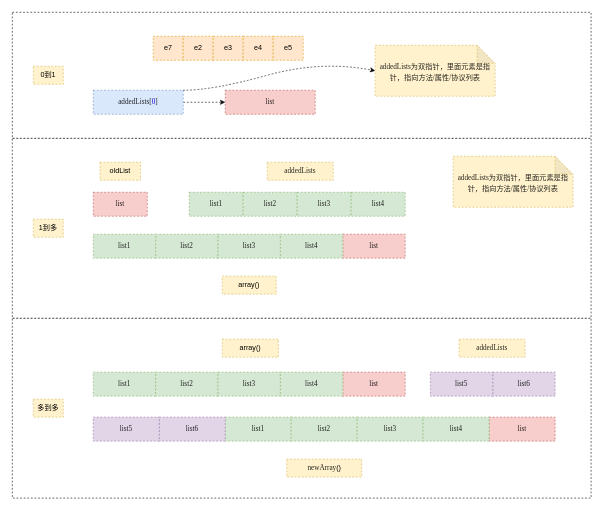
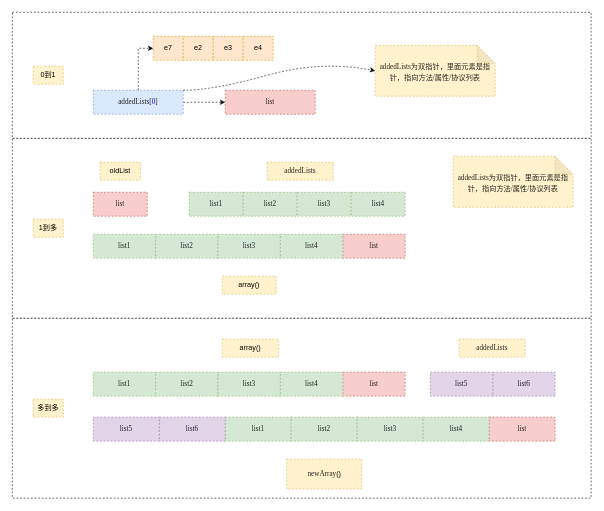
  <mxCell id="0" />
  <mxCell id="1" parent="0" />
  <mxCell id="2" value="" style="rounded=0;whiteSpace=wrap;html=1;dashed=1;labelBackgroundColor=none;" vertex="1" parent="1"><mxGeometry x="20" y="530" width="965" height="300" as="geometry" /></mxCell>
  <mxCell id="3" value="" style="rounded=0;whiteSpace=wrap;html=1;dashed=1;labelBackgroundColor=none;" vertex="1" parent="1"><mxGeometry x="20" y="230" width="965" height="300" as="geometry" /></mxCell>
  <mxCell id="4" value="" style="rounded=0;whiteSpace=wrap;html=1;dashed=1;labelBackgroundColor=none;" vertex="1" parent="1"><mxGeometry x="20" y="20" width="965" height="210" as="geometry" /></mxCell>
+ <mxCell id="5" style="edgeStyle=orthogonalEdgeStyle;rounded=0;orthogonalLoop=1;jettySize=auto;html=1;exitX=0.5;exitY=0;exitDx=0;exitDy=0;entryX=0;entryY=0.5;entryDx=0;entryDy=0;dashed=1;" edge="1" parent="1" source="7" target="24"><mxGeometry relative="1" as="geometry" /></mxCell>
  <mxCell id="6" style="edgeStyle=orthogonalEdgeStyle;rounded=0;orthogonalLoop=1;jettySize=auto;html=1;exitX=1;exitY=0.5;exitDx=0;exitDy=0;entryX=0;entryY=0.5;entryDx=0;entryDy=0;dashed=1;" edge="1" parent="1" source="7" target="9"><mxGeometry relative="1" as="geometry" /></mxCell>
  <mxCell id="7" value="&lt;p style=&quot;margin: 0px; font-stretch: normal; line-height: normal; font-family: menlo; color: rgba(0, 0, 0, 0.85);&quot;&gt;addedLists[&lt;span style=&quot;color: #1c00cf&quot;&gt;0&lt;/span&gt;]&lt;/p&gt;" style="rounded=0;whiteSpace=wrap;html=1;fillColor=#dae8fc;strokeColor=#6c8ebf;labelBackgroundColor=none;dashed=1;" vertex="1" parent="1"><mxGeometry x="155" y="150" width="150" height="40" as="geometry" /></mxCell>
  <mxCell id="8" value="0到1" style="text;html=1;strokeColor=#d6b656;fillColor=#fff2cc;align=center;verticalAlign=middle;whiteSpace=wrap;rounded=0;dashed=1;" vertex="1" parent="1"><mxGeometry x="55" y="110" width="50" height="30" as="geometry" /></mxCell>
  <mxCell id="9" value="&lt;p style=&quot;margin: 0px ; font-stretch: normal ; line-height: normal ; font-family: &amp;#34;menlo&amp;#34; ; color: rgba(0 , 0 , 0 , 0.85)&quot;&gt;list&lt;/p&gt;" style="rounded=0;whiteSpace=wrap;html=1;fillColor=#f8cecc;strokeColor=#b85450;labelBackgroundColor=none;dashed=1;" vertex="1" parent="1"><mxGeometry x="375" y="150" width="150" height="40" as="geometry" /></mxCell>
  <mxCell id="10" value="1到多" style="text;html=1;strokeColor=#d6b656;fillColor=#fff2cc;align=center;verticalAlign=middle;whiteSpace=wrap;rounded=0;dashed=1;" vertex="1" parent="1"><mxGeometry x="55" y="365" width="50" height="30" as="geometry" /></mxCell>
  <mxCell id="11" value="&lt;p style=&quot;margin: 0px ; font-stretch: normal ; line-height: normal ; font-family: &amp;#34;menlo&amp;#34; ; color: rgba(0 , 0 , 0 , 0.85)&quot;&gt;list&lt;/p&gt;" style="rounded=0;whiteSpace=wrap;html=1;fillColor=#f8cecc;strokeColor=#b85450;labelBackgroundColor=none;dashed=1;" vertex="1" parent="1"><mxGeometry x="155" y="320" width="90" height="40" as="geometry" /></mxCell>
  <mxCell id="12" value="oldList" style="text;html=1;strokeColor=#d6b656;fillColor=#fff2cc;align=center;verticalAlign=middle;whiteSpace=wrap;rounded=0;dashed=1;" vertex="1" parent="1"><mxGeometry x="166.25" y="270" width="67.5" height="30" as="geometry" /></mxCell>
  <mxCell id="13" value="&lt;p style=&quot;margin: 0px; font-stretch: normal; line-height: normal; font-family: menlo; color: rgba(0, 0, 0, 0.85);&quot;&gt;addedLists&lt;/p&gt;" style="text;html=1;strokeColor=#d6b656;fillColor=#fff2cc;align=center;verticalAlign=middle;whiteSpace=wrap;rounded=0;dashed=1;labelBackgroundColor=none;" vertex="1" parent="1"><mxGeometry x="445" y="270" width="110" height="30" as="geometry" /></mxCell>
  <mxCell id="14" value="&lt;p style=&quot;margin: 0px ; font-stretch: normal ; line-height: normal ; font-family: &amp;#34;menlo&amp;#34; ; color: rgba(0 , 0 , 0 , 0.85)&quot;&gt;list1&lt;/p&gt;" style="rounded=0;whiteSpace=wrap;html=1;fillColor=#d5e8d4;strokeColor=#82b366;labelBackgroundColor=none;dashed=1;" vertex="1" parent="1"><mxGeometry x="315" y="320" width="90" height="40" as="geometry" /></mxCell>
  <mxCell id="15" value="&lt;p style=&quot;margin: 0px ; font-stretch: normal ; line-height: normal ; font-family: &amp;#34;menlo&amp;#34; ; color: rgba(0 , 0 , 0 , 0.85)&quot;&gt;list2&lt;/p&gt;" style="rounded=0;whiteSpace=wrap;html=1;fillColor=#d5e8d4;strokeColor=#82b366;labelBackgroundColor=none;dashed=1;" vertex="1" parent="1"><mxGeometry x="405" y="320" width="90" height="40" as="geometry" /></mxCell>
  <mxCell id="16" value="&lt;p style=&quot;margin: 0px ; font-stretch: normal ; line-height: normal ; font-family: &amp;#34;menlo&amp;#34; ; color: rgba(0 , 0 , 0 , 0.85)&quot;&gt;list3&lt;/p&gt;" style="rounded=0;whiteSpace=wrap;html=1;fillColor=#d5e8d4;strokeColor=#82b366;labelBackgroundColor=none;dashed=1;" vertex="1" parent="1"><mxGeometry x="495" y="320" width="90" height="40" as="geometry" /></mxCell>
  <mxCell id="17" value="&lt;p style=&quot;margin: 0px ; font-stretch: normal ; line-height: normal ; font-family: &amp;#34;menlo&amp;#34; ; color: rgba(0 , 0 , 0 , 0.85)&quot;&gt;list4&lt;/p&gt;" style="rounded=0;whiteSpace=wrap;html=1;fillColor=#d5e8d4;strokeColor=#82b366;labelBackgroundColor=none;dashed=1;" vertex="1" parent="1"><mxGeometry x="585" y="320" width="90" height="40" as="geometry" /></mxCell>
  <mxCell id="18" value="&lt;p style=&quot;margin: 0px ; font-stretch: normal ; line-height: normal ; font-family: &amp;#34;menlo&amp;#34; ; color: rgba(0 , 0 , 0 , 0.85)&quot;&gt;list&lt;/p&gt;" style="rounded=0;whiteSpace=wrap;html=1;fillColor=#f8cecc;strokeColor=#b85450;labelBackgroundColor=none;dashed=1;horizontal=1;" vertex="1" parent="1"><mxGeometry x="571" y="390" width="104" height="40" as="geometry" /></mxCell>
  <mxCell id="19" value="&lt;p style=&quot;margin: 0px ; font-stretch: normal ; line-height: normal ; font-family: &amp;#34;menlo&amp;#34; ; color: rgba(0 , 0 , 0 , 0.85)&quot;&gt;list1&lt;/p&gt;" style="rounded=0;whiteSpace=wrap;html=1;fillColor=#d5e8d4;strokeColor=#82b366;labelBackgroundColor=none;dashed=1;" vertex="1" parent="1"><mxGeometry x="155" y="390" width="104" height="40" as="geometry" /></mxCell>
  <mxCell id="20" value="&lt;p style=&quot;margin: 0px ; font-stretch: normal ; line-height: normal ; font-family: &amp;#34;menlo&amp;#34; ; color: rgba(0 , 0 , 0 , 0.85)&quot;&gt;list2&lt;/p&gt;" style="rounded=0;whiteSpace=wrap;html=1;fillColor=#d5e8d4;strokeColor=#82b366;labelBackgroundColor=none;dashed=1;" vertex="1" parent="1"><mxGeometry x="259" y="390" width="104" height="40" as="geometry" /></mxCell>
  <mxCell id="21" value="&lt;p style=&quot;margin: 0px ; font-stretch: normal ; line-height: normal ; font-family: &amp;#34;menlo&amp;#34; ; color: rgba(0 , 0 , 0 , 0.85)&quot;&gt;list3&lt;/p&gt;" style="rounded=0;whiteSpace=wrap;html=1;fillColor=#d5e8d4;strokeColor=#82b366;labelBackgroundColor=none;dashed=1;" vertex="1" parent="1"><mxGeometry x="363" y="390" width="104" height="40" as="geometry" /></mxCell>
  <mxCell id="22" value="&lt;p style=&quot;margin: 0px ; font-stretch: normal ; line-height: normal ; font-family: &amp;#34;menlo&amp;#34; ; color: rgba(0 , 0 , 0 , 0.85)&quot;&gt;list4&lt;/p&gt;" style="rounded=0;whiteSpace=wrap;html=1;fillColor=#d5e8d4;strokeColor=#82b366;labelBackgroundColor=none;dashed=1;horizontal=1;" vertex="1" parent="1"><mxGeometry x="467" y="390" width="104" height="40" as="geometry" /></mxCell>
  <mxCell id="23" value="" style="group" vertex="1" connectable="0" parent="1"><mxGeometry x="255" y="60" width="250" height="40" as="geometry" /></mxCell>
  <mxCell id="24" value="e7" style="rounded=0;whiteSpace=wrap;html=1;fillColor=#ffe6cc;strokeColor=#d79b00;dashed=1;" vertex="1" parent="23"><mxGeometry width="50" height="40" as="geometry" /></mxCell>
  <mxCell id="25" value="e2" style="rounded=0;whiteSpace=wrap;html=1;fillColor=#ffe6cc;strokeColor=#d79b00;dashed=1;" vertex="1" parent="23"><mxGeometry x="50" width="50" height="40" as="geometry" /></mxCell>
  <mxCell id="26" value="e3" style="rounded=0;whiteSpace=wrap;html=1;fillColor=#ffe6cc;strokeColor=#d79b00;dashed=1;" vertex="1" parent="23"><mxGeometry x="100" width="50" height="40" as="geometry" /></mxCell>
  <mxCell id="27" value="e4" style="rounded=0;whiteSpace=wrap;html=1;fillColor=#ffe6cc;strokeColor=#d79b00;dashed=1;" vertex="1" parent="23"><mxGeometry x="150" width="50" height="40" as="geometry" /></mxCell>
- <mxCell id="28" value="e5" style="rounded=0;whiteSpace=wrap;html=1;fillColor=#ffe6cc;strokeColor=#d79b00;dashed=1;" vertex="1" parent="23"><mxGeometry x="200" width="50" height="40" as="geometry" /></mxCell>
  <mxCell id="29" value="array()" style="text;html=1;strokeColor=#d6b656;fillColor=#fff2cc;align=center;verticalAlign=middle;whiteSpace=wrap;rounded=0;dashed=1;" vertex="1" parent="1"><mxGeometry x="370" y="460" width="90" height="30" as="geometry" /></mxCell>
  <mxCell id="30" value="多到多" style="text;html=1;strokeColor=#d6b656;fillColor=#fff2cc;align=center;verticalAlign=middle;whiteSpace=wrap;rounded=0;dashed=1;" vertex="1" parent="1"><mxGeometry x="55" y="665" width="50" height="30" as="geometry" /></mxCell>
  <mxCell id="31" value="array()" style="text;html=1;strokeColor=#d6b656;fillColor=#fff2cc;align=center;verticalAlign=middle;whiteSpace=wrap;rounded=0;dashed=1;" vertex="1" parent="1"><mxGeometry x="370" y="565" width="93.75" height="30" as="geometry" /></mxCell>
  <mxCell id="32" value="&lt;p style=&quot;margin: 0px; font-stretch: normal; line-height: normal; font-family: menlo; color: rgba(0, 0, 0, 0.85);&quot;&gt;addedLists&lt;/p&gt;" style="text;html=1;strokeColor=#d6b656;fillColor=#fff2cc;align=center;verticalAlign=middle;whiteSpace=wrap;rounded=0;dashed=1;labelBackgroundColor=none;" vertex="1" parent="1"><mxGeometry x="765" y="565" width="110" height="30" as="geometry" /></mxCell>
  <mxCell id="33" value="&lt;p style=&quot;margin: 0px ; font-stretch: normal ; line-height: normal ; font-family: &amp;#34;menlo&amp;#34; ; color: rgba(0 , 0 , 0 , 0.85)&quot;&gt;list&lt;/p&gt;" style="rounded=0;whiteSpace=wrap;html=1;fillColor=#f8cecc;strokeColor=#b85450;labelBackgroundColor=none;dashed=1;horizontal=1;" vertex="1" parent="1"><mxGeometry x="571" y="620" width="104" height="40" as="geometry" /></mxCell>
  <mxCell id="34" value="&lt;p style=&quot;margin: 0px ; font-stretch: normal ; line-height: normal ; font-family: &amp;#34;menlo&amp;#34; ; color: rgba(0 , 0 , 0 , 0.85)&quot;&gt;list1&lt;/p&gt;" style="rounded=0;whiteSpace=wrap;html=1;fillColor=#d5e8d4;strokeColor=#82b366;labelBackgroundColor=none;dashed=1;" vertex="1" parent="1"><mxGeometry x="155" y="620" width="104" height="40" as="geometry" /></mxCell>
  <mxCell id="35" value="&lt;p style=&quot;margin: 0px ; font-stretch: normal ; line-height: normal ; font-family: &amp;#34;menlo&amp;#34; ; color: rgba(0 , 0 , 0 , 0.85)&quot;&gt;list2&lt;/p&gt;" style="rounded=0;whiteSpace=wrap;html=1;fillColor=#d5e8d4;strokeColor=#82b366;labelBackgroundColor=none;dashed=1;" vertex="1" parent="1"><mxGeometry x="259" y="620" width="104" height="40" as="geometry" /></mxCell>
  <mxCell id="36" value="&lt;p style=&quot;margin: 0px ; font-stretch: normal ; line-height: normal ; font-family: &amp;#34;menlo&amp;#34; ; color: rgba(0 , 0 , 0 , 0.85)&quot;&gt;list3&lt;/p&gt;" style="rounded=0;whiteSpace=wrap;html=1;fillColor=#d5e8d4;strokeColor=#82b366;labelBackgroundColor=none;dashed=1;" vertex="1" parent="1"><mxGeometry x="363" y="620" width="104" height="40" as="geometry" /></mxCell>
  <mxCell id="37" value="&lt;p style=&quot;margin: 0px ; font-stretch: normal ; line-height: normal ; font-family: &amp;#34;menlo&amp;#34; ; color: rgba(0 , 0 , 0 , 0.85)&quot;&gt;list4&lt;/p&gt;" style="rounded=0;whiteSpace=wrap;html=1;fillColor=#d5e8d4;strokeColor=#82b366;labelBackgroundColor=none;dashed=1;horizontal=1;" vertex="1" parent="1"><mxGeometry x="467" y="620" width="104" height="40" as="geometry" /></mxCell>
- <mxCell id="38" value="&lt;span style=&quot;color: rgba(0, 0, 0, 0.85); font-family: menlo;&quot;&gt;newArray&lt;/span&gt;()" style="text;html=1;strokeColor=#d6b656;fillColor=#fff2cc;align=center;verticalAlign=middle;whiteSpace=wrap;rounded=0;dashed=1;labelBackgroundColor=none;" vertex="1" parent="1"><mxGeometry x="477.5" y="765" width="125" height="30" as="geometry" /></mxCell>
+ <mxCell id="38" value="&lt;span style=&quot;color: rgba(0, 0, 0, 0.85); font-family: menlo;&quot;&gt;newArray&lt;/span&gt;()" style="text;html=1;strokeColor=#d6b656;fillColor=#fff2cc;align=center;verticalAlign=middle;whiteSpace=wrap;rounded=0;dashed=1;labelBackgroundColor=none;" vertex="1" parent="1"><mxGeometry x="477.5" y="765" width="125" height="50" as="geometry" /></mxCell>
  <mxCell id="39" value="&lt;p style=&quot;margin: 0px ; font-stretch: normal ; line-height: normal ; font-family: &amp;#34;menlo&amp;#34; ; color: rgba(0 , 0 , 0 , 0.85)&quot;&gt;list6&lt;/p&gt;" style="rounded=0;whiteSpace=wrap;html=1;fillColor=#e1d5e7;strokeColor=#9673a6;labelBackgroundColor=none;dashed=1;horizontal=1;" vertex="1" parent="1"><mxGeometry x="821" y="620" width="104" height="40" as="geometry" /></mxCell>
  <mxCell id="40" value="&lt;p style=&quot;margin: 0px ; font-stretch: normal ; line-height: normal ; font-family: &amp;#34;menlo&amp;#34; ; color: rgba(0 , 0 , 0 , 0.85)&quot;&gt;list5&lt;/p&gt;" style="rounded=0;whiteSpace=wrap;html=1;fillColor=#e1d5e7;strokeColor=#9673a6;labelBackgroundColor=none;dashed=1;horizontal=1;" vertex="1" parent="1"><mxGeometry x="717" y="620" width="104" height="40" as="geometry" /></mxCell>
  <mxCell id="41" value="&lt;p style=&quot;margin: 0px ; font-stretch: normal ; line-height: normal ; font-family: &amp;#34;menlo&amp;#34; ; color: rgba(0 , 0 , 0 , 0.85)&quot;&gt;list&lt;/p&gt;" style="rounded=0;whiteSpace=wrap;html=1;fillColor=#f8cecc;strokeColor=#b85450;labelBackgroundColor=none;dashed=1;horizontal=1;" vertex="1" parent="1"><mxGeometry x="815" y="695" width="110" height="40" as="geometry" /></mxCell>
  <mxCell id="42" value="&lt;p style=&quot;margin: 0px ; font-stretch: normal ; line-height: normal ; font-family: &amp;#34;menlo&amp;#34; ; color: rgba(0 , 0 , 0 , 0.85)&quot;&gt;list1&lt;/p&gt;" style="rounded=0;whiteSpace=wrap;html=1;fillColor=#d5e8d4;strokeColor=#82b366;labelBackgroundColor=none;dashed=1;" vertex="1" parent="1"><mxGeometry x="375" y="695" width="110" height="40" as="geometry" /></mxCell>
  <mxCell id="43" value="&lt;p style=&quot;margin: 0px ; font-stretch: normal ; line-height: normal ; font-family: &amp;#34;menlo&amp;#34; ; color: rgba(0 , 0 , 0 , 0.85)&quot;&gt;list2&lt;/p&gt;" style="rounded=0;whiteSpace=wrap;html=1;fillColor=#d5e8d4;strokeColor=#82b366;labelBackgroundColor=none;dashed=1;" vertex="1" parent="1"><mxGeometry x="485" y="695" width="110" height="40" as="geometry" /></mxCell>
  <mxCell id="44" value="&lt;p style=&quot;margin: 0px ; font-stretch: normal ; line-height: normal ; font-family: &amp;#34;menlo&amp;#34; ; color: rgba(0 , 0 , 0 , 0.85)&quot;&gt;list3&lt;/p&gt;" style="rounded=0;whiteSpace=wrap;html=1;fillColor=#d5e8d4;strokeColor=#82b366;labelBackgroundColor=none;dashed=1;" vertex="1" parent="1"><mxGeometry x="595" y="695" width="110" height="40" as="geometry" /></mxCell>
  <mxCell id="45" value="&lt;p style=&quot;margin: 0px ; font-stretch: normal ; line-height: normal ; font-family: &amp;#34;menlo&amp;#34; ; color: rgba(0 , 0 , 0 , 0.85)&quot;&gt;list4&lt;/p&gt;" style="rounded=0;whiteSpace=wrap;html=1;fillColor=#d5e8d4;strokeColor=#82b366;labelBackgroundColor=none;dashed=1;horizontal=1;" vertex="1" parent="1"><mxGeometry x="705" y="695" width="110" height="40" as="geometry" /></mxCell>
  <mxCell id="46" value="&lt;p style=&quot;margin: 0px ; font-stretch: normal ; line-height: normal ; font-family: &amp;#34;menlo&amp;#34; ; color: rgba(0 , 0 , 0 , 0.85)&quot;&gt;list6&lt;/p&gt;" style="rounded=0;whiteSpace=wrap;html=1;fillColor=#e1d5e7;strokeColor=#9673a6;labelBackgroundColor=none;dashed=1;horizontal=1;" vertex="1" parent="1"><mxGeometry x="265" y="695" width="110" height="40" as="geometry" /></mxCell>
  <mxCell id="47" value="&lt;p style=&quot;margin: 0px ; font-stretch: normal ; line-height: normal ; font-family: &amp;#34;menlo&amp;#34; ; color: rgba(0 , 0 , 0 , 0.85)&quot;&gt;list5&lt;/p&gt;" style="rounded=0;whiteSpace=wrap;html=1;fillColor=#e1d5e7;strokeColor=#9673a6;labelBackgroundColor=none;dashed=1;horizontal=1;" vertex="1" parent="1"><mxGeometry x="155" y="695" width="110" height="40" as="geometry" /></mxCell>
  <mxCell id="48" value="&lt;p style=&quot;margin: 0px ; font-stretch: normal ; line-height: normal ; font-family: &amp;#34;menlo&amp;#34; ; color: rgba(0 , 0 , 0 , 0.85)&quot;&gt;addedLists为双指针，里面元素是指针，指向方法/属性/协议列表&lt;/p&gt;" style="shape=note;whiteSpace=wrap;html=1;backgroundOutline=1;darkOpacity=0.05;dashed=1;labelBackgroundColor=none;fillColor=#fff2cc;strokeColor=#d6b656;" vertex="1" parent="1"><mxGeometry x="625" y="75" width="200" height="85" as="geometry" /></mxCell>
  <mxCell id="49" value="" style="curved=1;endArrow=classic;html=1;dashed=1;entryX=0;entryY=0.5;entryDx=0;entryDy=0;entryPerimeter=0;exitX=1;exitY=0;exitDx=0;exitDy=0;" edge="1" parent="1" source="7" target="48"><mxGeometry width="50" height="50" relative="1" as="geometry"><mxPoint x="325" y="150" as="sourcePoint" /><mxPoint x="565" y="110" as="targetPoint" /><Array as="points"><mxPoint x="355" y="150" /><mxPoint x="535" y="100" /></Array></mxGeometry></mxCell>
  <mxCell id="50" value="&lt;p style=&quot;margin: 0px ; font-stretch: normal ; line-height: normal ; font-family: &amp;#34;menlo&amp;#34; ; color: rgba(0 , 0 , 0 , 0.85)&quot;&gt;addedLists为双指针，里面元素是指针，指向方法/属性/协议列表&lt;/p&gt;" style="shape=note;whiteSpace=wrap;html=1;backgroundOutline=1;darkOpacity=0.05;dashed=1;labelBackgroundColor=none;fillColor=#fff2cc;strokeColor=#d6b656;" vertex="1" parent="1"><mxGeometry x="755" y="260" width="200" height="85" as="geometry" /></mxCell>
